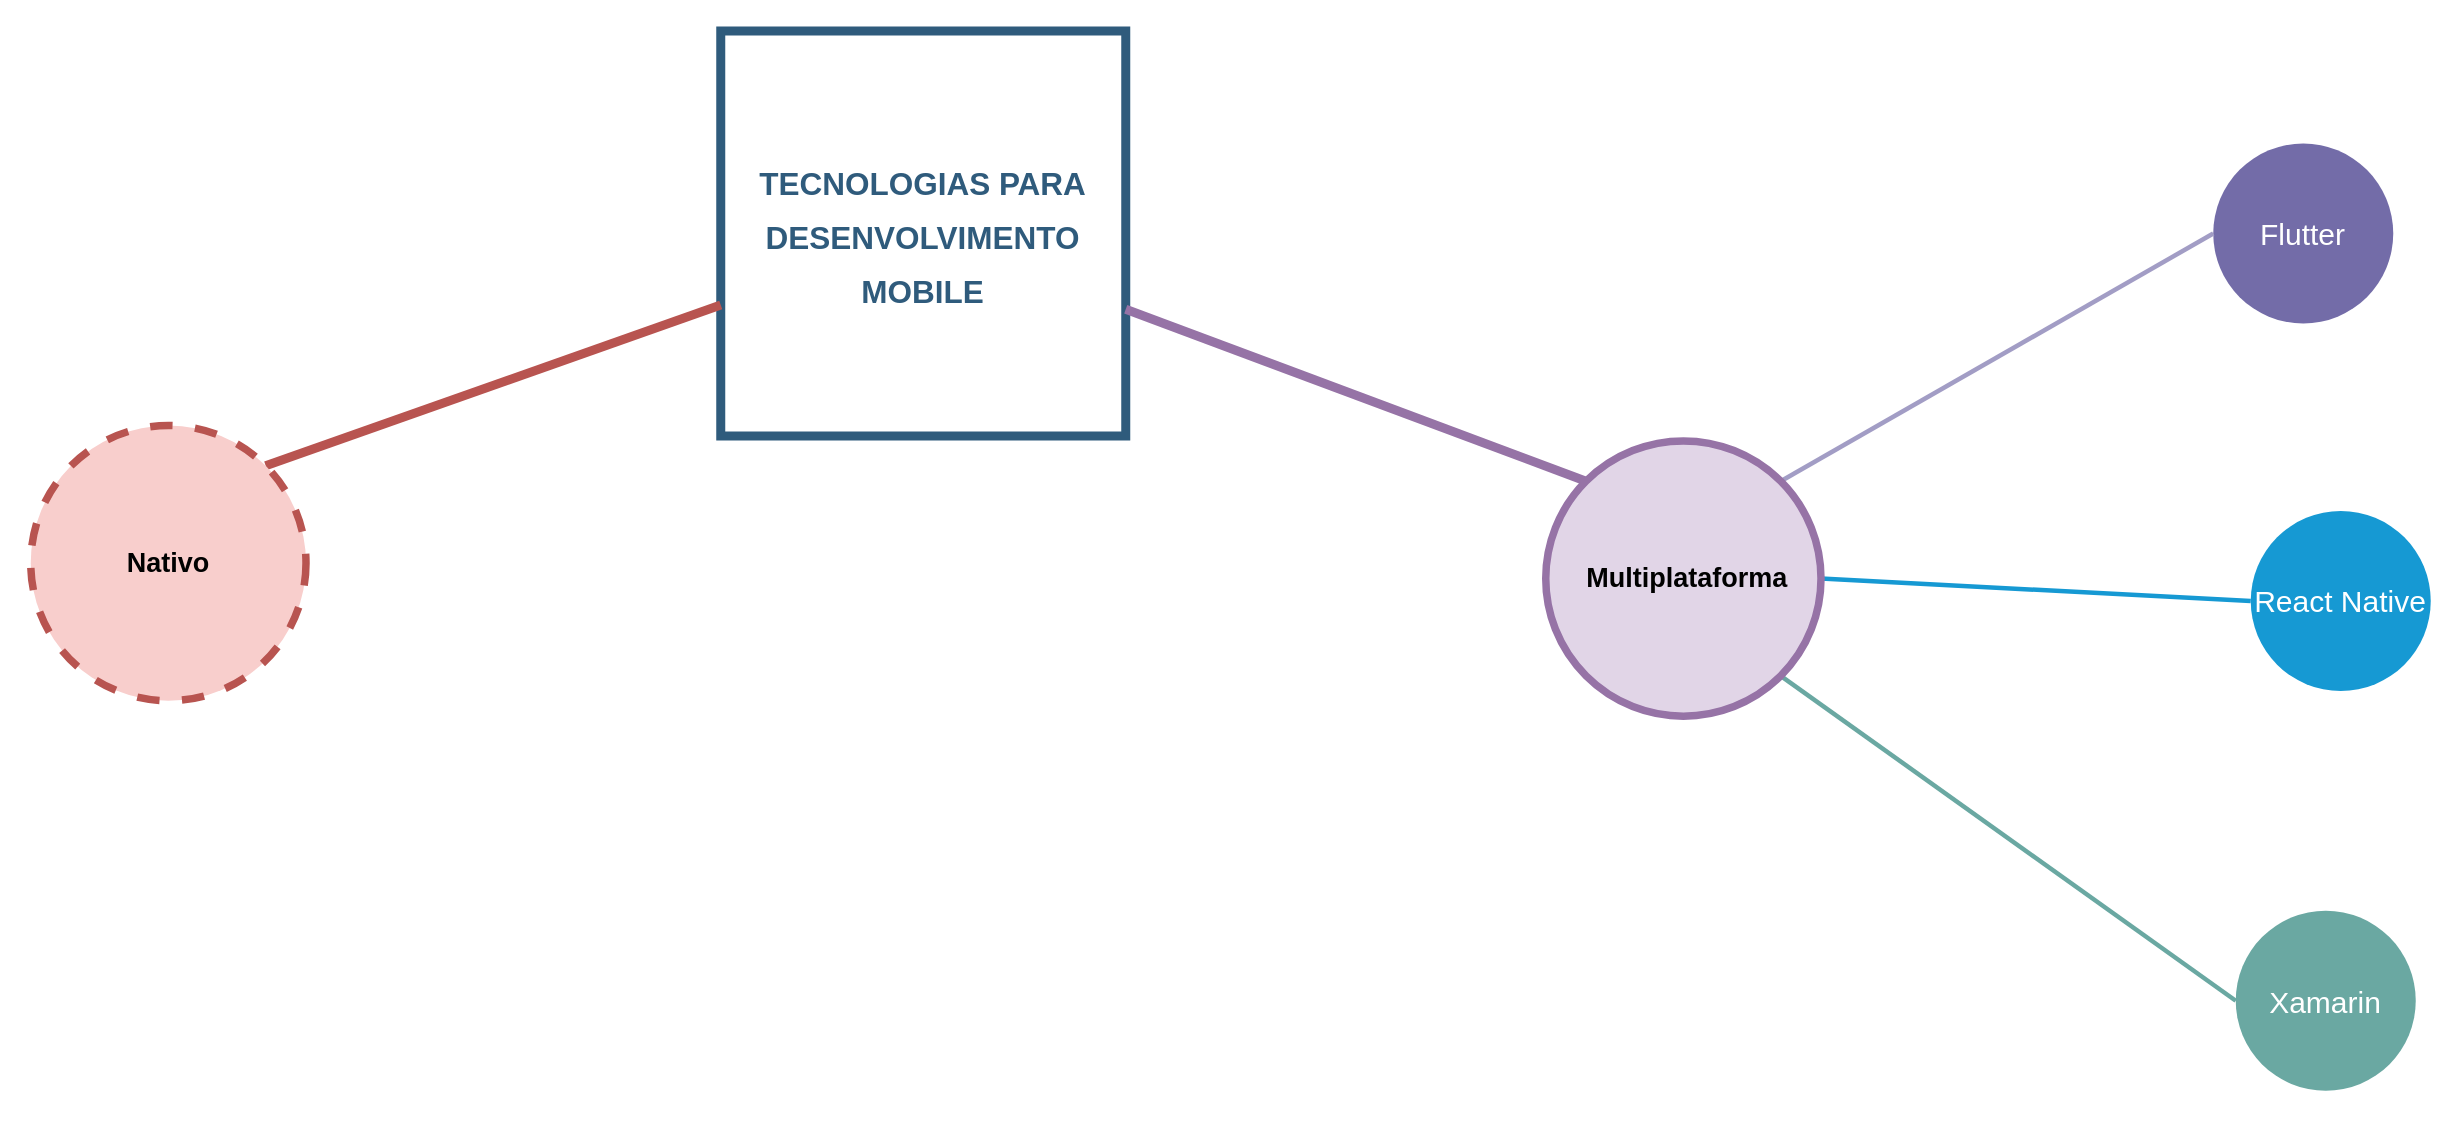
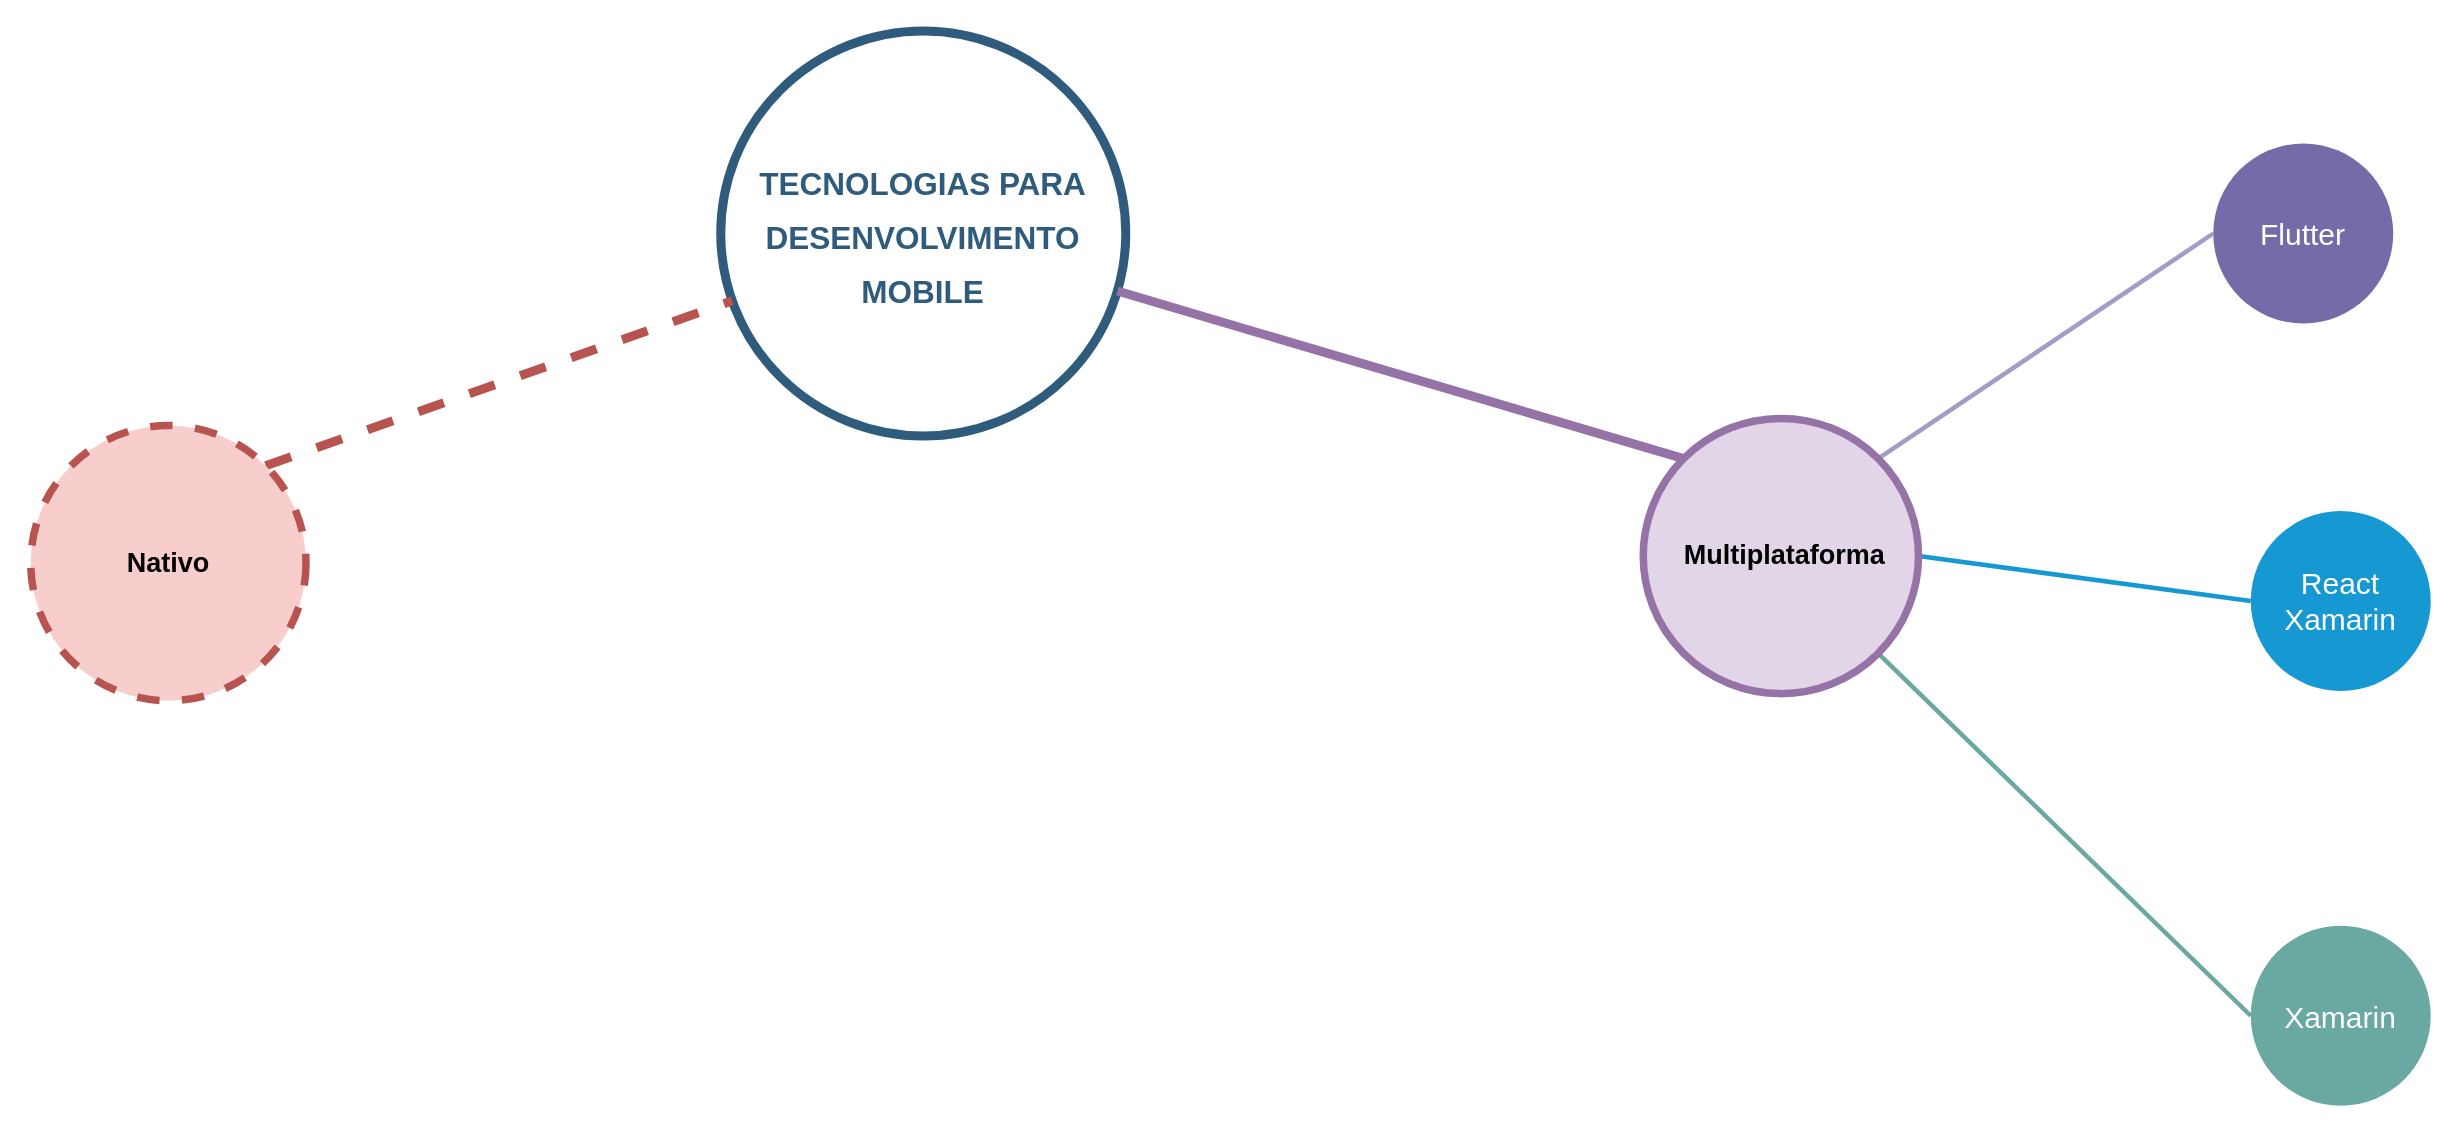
  <mxCell id="0" />
  <mxCell id="1" parent="0" />
- <mxCell id="2" value="&lt;font style=&quot;font-size: 21px&quot;&gt;TECNOLOGIAS PARA DESENVOLVIMENTO MOBILE&lt;/font&gt;" style="whiteSpace=wrap;html=1;shadow=0;fontFamily=Helvetica;fontSize=30;fontColor=#2F5B7C;align=center;strokeColor=#2F5B7C;strokeWidth=6;fillColor=#FFFFFF;fontStyle=1;gradientColor=none;rounded=0;" vertex="1" parent="1"><mxGeometry x="480" y="20" width="270" height="270" as="geometry" /></mxCell>
- <mxCell id="3" style="endArrow=none;strokeWidth=6;strokeColor=#b85450;html=1;fillColor=#f8cecc;exitX=1;exitY=0;exitDx=0;exitDy=0;" edge="1" parent="1" source="12" target="2"><mxGeometry relative="1" as="geometry"><mxPoint x="164.72" y="320.13" as="sourcePoint" /><mxPoint x="1761.948" y="928.989" as="targetPoint" /></mxGeometry></mxCell>
+ <mxCell id="2" value="&lt;font style=&quot;font-size: 21px&quot;&gt;TECNOLOGIAS PARA DESENVOLVIMENTO MOBILE&lt;/font&gt;" style="ellipse;whiteSpace=wrap;html=1;shadow=0;fontFamily=Helvetica;fontSize=30;fontColor=#2F5B7C;align=center;strokeColor=#2F5B7C;strokeWidth=6;fillColor=#FFFFFF;fontStyle=1;gradientColor=none;" vertex="1" parent="1"><mxGeometry x="480" y="20" width="270" height="270" as="geometry" /></mxCell>
+ <mxCell id="3" style="endArrow=none;strokeWidth=6;strokeColor=#b85450;html=1;fillColor=#f8cecc;exitX=1;exitY=0;exitDx=0;exitDy=0;dashed=1;" edge="1" parent="1" source="12" target="2"><mxGeometry relative="1" as="geometry"><mxPoint x="164.72" y="320.13" as="sourcePoint" /><mxPoint x="1761.948" y="928.989" as="targetPoint" /></mxGeometry></mxCell>
  <mxCell id="4" style="endArrow=none;strokeWidth=6;strokeColor=#9673a6;html=1;exitX=0;exitY=0;exitDx=0;exitDy=0;fillColor=#e1d5e7;" edge="1" parent="1" source="11" target="2"><mxGeometry relative="1" as="geometry"><mxPoint x="1044.235" y="326.89" as="sourcePoint" /><mxPoint x="556.292" y="738.679" as="targetPoint" /></mxGeometry></mxCell>
  <mxCell id="5" value="Flutter" style="ellipse;whiteSpace=wrap;html=1;shadow=0;fontFamily=Helvetica;fontSize=20;fontColor=#FFFFFF;align=center;strokeWidth=3;fillColor=#736ca8;strokeColor=none;" vertex="1" parent="1"><mxGeometry x="1475" y="95" width="120" height="120" as="geometry" /></mxCell>
  <mxCell id="6" value="" style="edgeStyle=none;endArrow=none;strokeWidth=3;strokeColor=#A29DC5;html=1;entryX=1;entryY=0;entryDx=0;entryDy=0;exitX=0;exitY=0.5;exitDx=0;exitDy=0;" edge="1" parent="1" source="5" target="11"><mxGeometry x="-1079" y="-278.5" width="100" height="100" as="geometry"><mxPoint x="3632.994" y="1343.437" as="sourcePoint" /><mxPoint x="1205.305" y="324.94" as="targetPoint" /></mxGeometry></mxCell>
- <mxCell id="7" value="React Native" style="ellipse;whiteSpace=wrap;html=1;shadow=0;fontFamily=Helvetica;fontSize=20;fontColor=#FFFFFF;align=center;strokeWidth=3;strokeColor=none;fillColor=#1699D3;" vertex="1" parent="1"><mxGeometry x="1500" width="120" height="120" as="geometry" y="340" /></mxCell>
- <mxCell id="8" value="Xamarin" style="ellipse;whiteSpace=wrap;html=1;shadow=0;fontFamily=Helvetica;fontSize=20;fontColor=#FFFFFF;align=center;strokeWidth=3;strokeColor=none;fillColor=#6AA8A2;" vertex="1" parent="1"><mxGeometry x="1490" y="606.5" width="120" height="120" as="geometry" /></mxCell>
+ <mxCell id="7" value="React Xamarin" style="ellipse;whiteSpace=wrap;html=1;shadow=0;fontFamily=Helvetica;fontSize=20;fontColor=#FFFFFF;align=center;strokeWidth=3;strokeColor=none;fillColor=#1699D3;" vertex="1" parent="1"><mxGeometry x="1500" width="120" height="120" as="geometry" y="340" /></mxCell>
+ <mxCell id="8" value="Xamarin" style="ellipse;whiteSpace=wrap;html=1;shadow=0;fontFamily=Helvetica;fontSize=20;fontColor=#FFFFFF;align=center;strokeWidth=3;strokeColor=none;fillColor=#6AA8A2;" vertex="1" parent="1"><mxGeometry x="1500" y="616.5" width="120" height="120" as="geometry" /></mxCell>
  <mxCell id="9" value="" style="edgeStyle=none;endArrow=none;strokeWidth=3;html=1;entryX=1;entryY=0.5;entryDx=0;entryDy=0;exitX=0;exitY=0.5;exitDx=0;exitDy=0;fillColor=#1ba1e2;strokeColor=#1699D3;" edge="1" parent="1" source="7" target="11"><mxGeometry x="-1069" y="-268.5" width="100" height="100" as="geometry"><mxPoint x="1130" y="1249" as="sourcePoint" /><mxPoint x="1225" y="391.5" as="targetPoint" /></mxGeometry></mxCell>
  <mxCell id="10" value="" style="edgeStyle=none;endArrow=none;strokeWidth=3;html=1;entryX=1;entryY=1;entryDx=0;entryDy=0;exitX=0;exitY=0.5;exitDx=0;exitDy=0;fillColor=#1ba1e2;strokeColor=#6AA8A2;" edge="1" parent="1" source="8" target="11"><mxGeometry x="-1059" y="-258.5" width="100" height="100" as="geometry"><mxPoint x="897.5" y="1249" as="sourcePoint" /><mxPoint x="1207.06" y="456.63" as="targetPoint" /></mxGeometry></mxCell>
- <mxCell id="11" value="&lt;h2&gt;&amp;nbsp;Multiplataforma&lt;/h2&gt;" style="ellipse;whiteSpace=wrap;html=1;aspect=fixed;strokeWidth=5;fillColor=#e1d5e7;strokeColor=#9673a6;" vertex="1" parent="1"><mxGeometry x="1030" y="293.25" width="183.5" height="183.5" as="geometry" /></mxCell>
+ <mxCell id="11" value="&lt;h2&gt;&amp;nbsp;Multiplataforma&lt;/h2&gt;" style="ellipse;whiteSpace=wrap;html=1;aspect=fixed;strokeWidth=5;fillColor=#e1d5e7;strokeColor=#9673a6;" vertex="1" parent="1"><mxGeometry x="1095" y="278.25" width="183.5" height="183.5" as="geometry" /></mxCell>
  <mxCell id="12" value="&lt;h2&gt;Nativo&lt;/h2&gt;" style="ellipse;whiteSpace=wrap;html=1;aspect=fixed;strokeWidth=5;fillColor=#f8cecc;strokeColor=#b85450;dashed=1;" vertex="1" parent="1"><mxGeometry x="20" y="283" width="183.5" height="183.5" as="geometry" /></mxCell>
